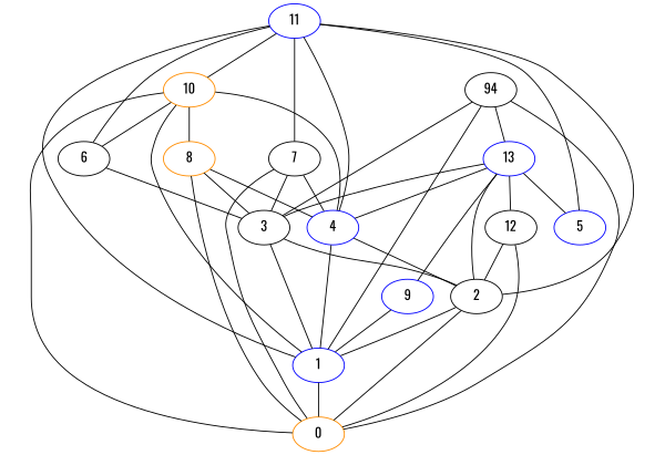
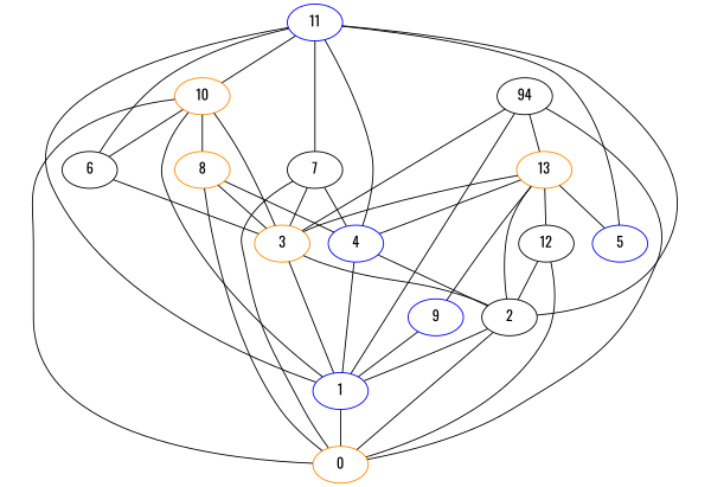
  digraph {
    fontname=Oswald
    rankdir=BT
    node [color=black fontname=Oswald]
    edge [arrowhead=both fontname=Oswald]
    0 [color=darkorange]
    1 [color=blue]
    2
    7
    8 [color=darkorange]
    10 [color=darkorange]
    12
    n8 [label=94]
-   3
+   3 [color=darkorange]
    4 [color=blue]
    9 [color=blue]
    11 [color=blue]
-   13 [color=blue]
+   13 [color=darkorange]
    6
    5 [color=blue]
    0 -> 1
    0 -> 2
    0 -> 7
    0 -> 8
    0 -> 10
    0 -> 12
    0 -> n8
    1 -> 2
    1 -> 10
    1 -> n8
    1 -> 3
    1 -> 4
    1 -> 9
    1 -> 11
    2 -> 12
    2 -> 3
    2 -> 4
    2 -> 11
    2 -> 13
    7 -> 11
    8 -> 10
    10 -> 11
    12 -> 13
    3 -> 7
    3 -> 8
-   4 -> 10
+   3 -> 10
    3 -> n8
    3 -> 13
    3 -> 6
    4 -> 7
    4 -> 8
    4 -> 11
    4 -> 13
    9 -> 13
    13 -> n8
    6 -> 10
    6 -> 11
    5 -> 11
    5 -> 13
  }
